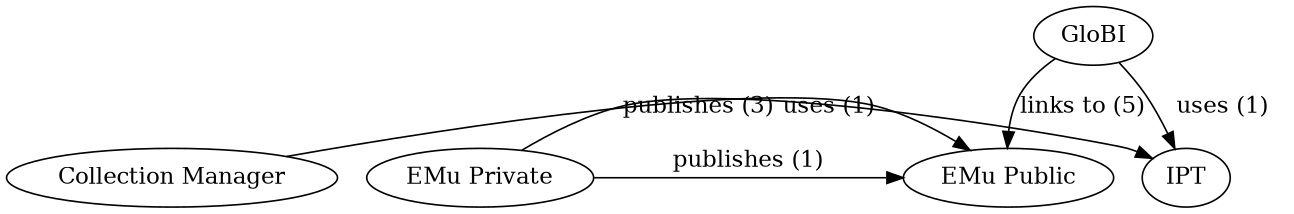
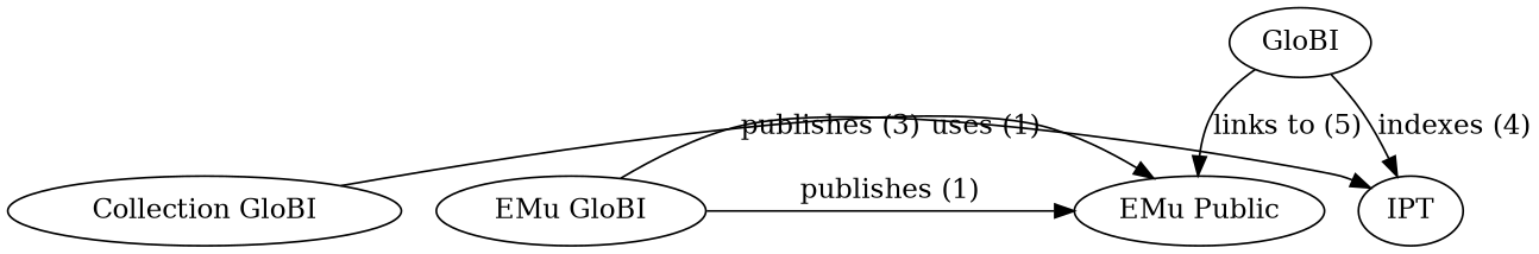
  digraph {
-   n1 [label="Collection Manager"]
-   n2 [label="EMu Private"]
+   n1 [label="Collection GloBI"]
+   n2 [label="EMu GloBI"]
    n3 [label="EMu Public"]
    n4 [label=IPT]
    n5 [label=GloBI]
    subgraph sub_1 {
      rank=same
      n1
      n2
      n3
      n4
    }
    n1 -> n3 [label="uses (1)"]
    n2 -> n3 [label="publishes (1)"]
    n2 -> n4 [label="publishes (3)"]
    n5 -> n3 [label="links to (5)"]
-   n5 -> n4 [label="uses (1)"]
+   n5 -> n4 [label="indexes (4)"]
  }
